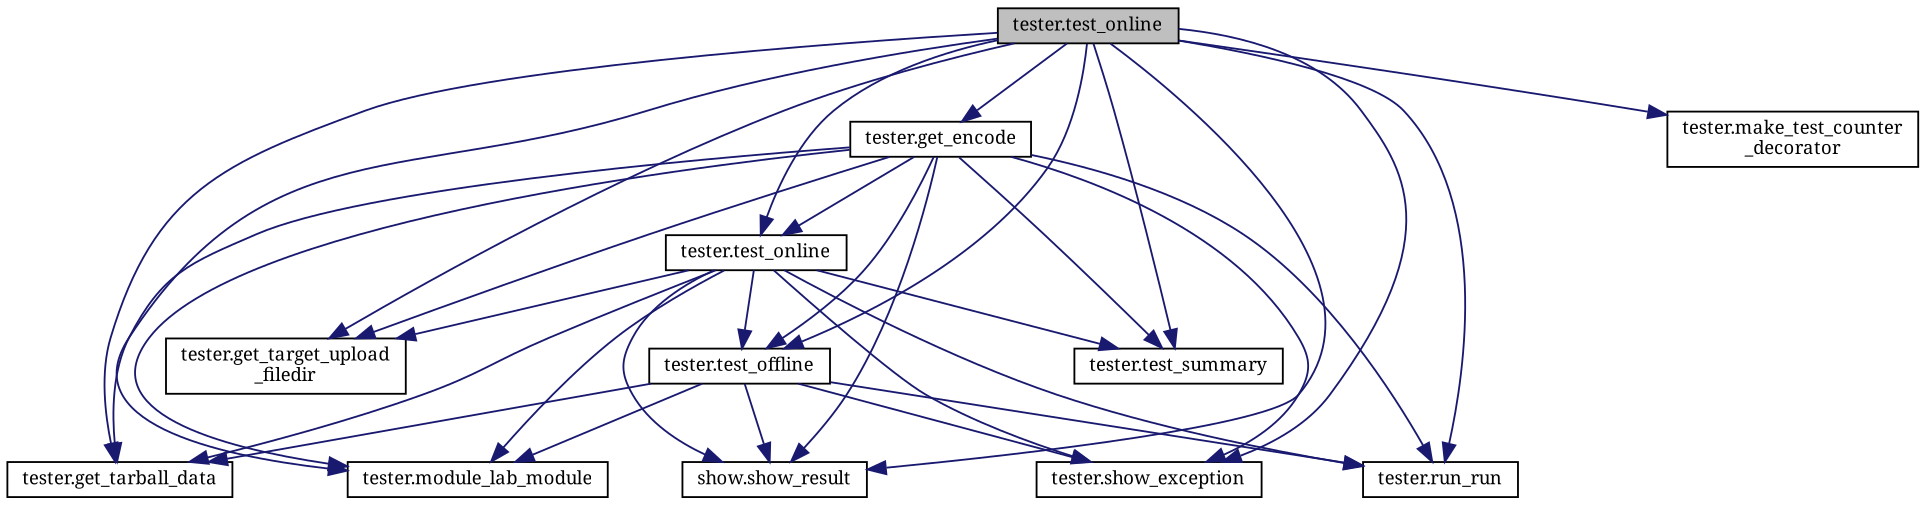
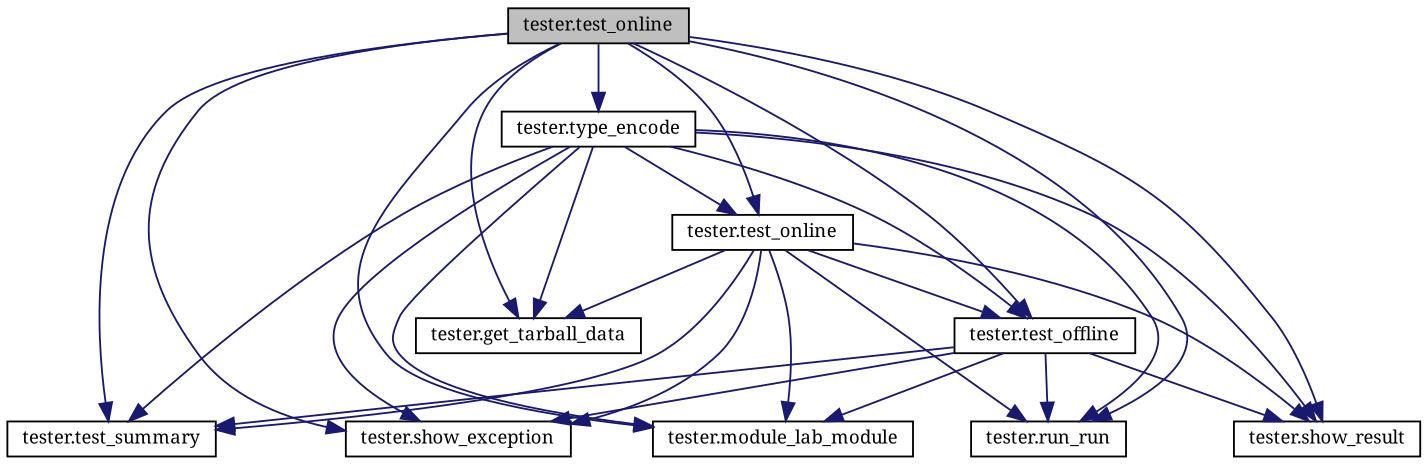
  digraph {
    fontname="Noto Serif"
    rankdir=TB
    node [color=black fillcolor=white fontname="Noto Serif" fontsize=10 shape=record style=filled]
    edge [color=midnightblue fontname="Noto Serif" fontsize=10 labelfontname=Helvetica labelfontsize=10 style=solid]
    n1 [fillcolor=grey75 fontcolor=black height=0.2 label="tester.test_online" width=0.4]
    n2 [height=0.2 label="tester.test_online" width=0.4]
    n3 [height=0.2 label="tester.module_lab_module" width=0.4]
-   n4 [height=0.2 label="tester.get_target_upload\l_filedir" width=0.4]
    n5 [height=0.2 label="tester.get_tarball_data" width=0.4]
    n6 [height=0.2 label="tester.test_summary" width=0.4]
    n7 [height=0.2 label="tester.run_run" width=0.4]
    n8 [height=0.2 label="tester.show_exception" width=0.4]
-   n9 [height=0.2 label="show.show_result" width=0.4]
+   n9 [height=0.2 label="tester.show_result" width=0.4]
    n10 [height=0.2 label="tester.test_offline" width=0.4]
-   n11 [height=0.2 label="tester.get_encode" width=0.4]
-   n12 [height=0.2 label="tester.make_test_counter\l_decorator" width=0.4]
+   n11 [height=0.2 label="tester.type_encode" width=0.4]
    n1 -> n2
    n1 -> n3
-   n1 -> n4
    n1 -> n5
    n1 -> n6
    n1 -> n7
    n1 -> n8
    n1 -> n9
    n1 -> n10
    n1 -> n11
-   n1 -> n12
    n2 -> n3
-   n2 -> n4
    n2 -> n5
    n2 -> n6
    n2 -> n7
    n2 -> n8
    n2 -> n9
    n2 -> n10
    n10 -> n3
-   n10 -> n5
+   n10 -> n6
    n10 -> n7
    n10 -> n8
    n10 -> n9
    n11 -> n2
    n11 -> n3
-   n11 -> n4
    n11 -> n5
    n11 -> n6
    n11 -> n7
    n11 -> n8
    n11 -> n9
    n11 -> n10
  }
